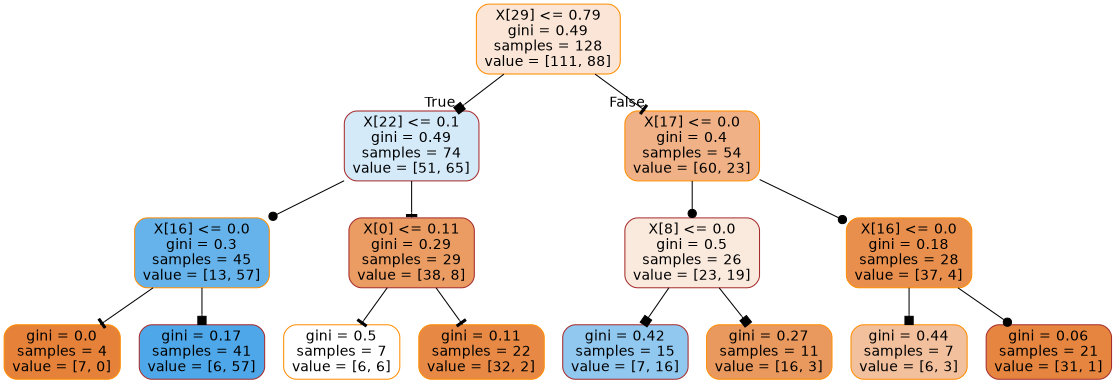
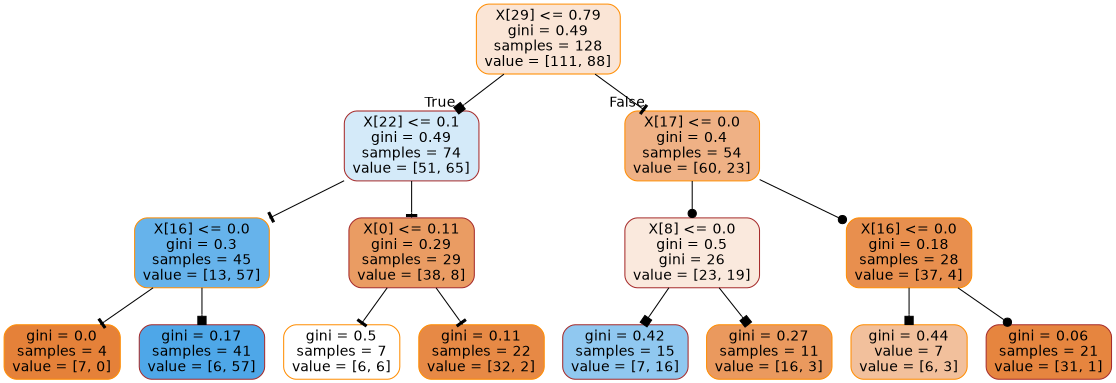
  digraph {
    fontname="DejaVu Sans"
    node [color=darkorange fontname="DejaVu Sans" shape=box style="filled, rounded"]
    edge [arrowhead=tee fontname="DejaVu Sans"]
    n1 [fillcolor="#fae5d6" label="X[29] <= 0.79\ngini = 0.49\nsamples = 128\nvalue = [111, 88]"]
    n2 [color=brown fillcolor="#d4eaf9" label="X[22] <= 0.1\ngini = 0.49\nsamples = 74\nvalue = [51, 65]"]
    n3 [fillcolor="#efb185" label="X[17] <= 0.0\ngini = 0.4\nsamples = 54\nvalue = [60, 23]"]
    n4 [fillcolor="#66b3eb" label="X[16] <= 0.0\ngini = 0.3\nsamples = 45\nvalue = [13, 57]"]
    n5 [color=brown fillcolor="#ea9c63" label="X[0] <= 0.11\ngini = 0.29\nsamples = 29\nvalue = [38, 8]"]
-   n6 [color=brown fillcolor="#fae9dd" label="X[8] <= 0.0\ngini = 0.5\nsamples = 26\nvalue = [23, 19]"]
+   n6 [color=brown fillcolor="#fae9dd" label="X[8] <= 0.0\ngini = 0.5\ngini = 26\nvalue = [23, 19]"]
    n7 [fillcolor="#e88f4e" label="X[16] <= 0.0\ngini = 0.18\nsamples = 28\nvalue = [37, 4]"]
    n8 [fillcolor="#e58139" label="gini = 0.0\nsamples = 4\nvalue = [7, 0]"]
    n9 [color=brown fillcolor="#4ea7e8" label="gini = 0.17\nsamples = 41\nvalue = [6, 57]"]
    n10 [fillcolor="#ffffff" label="gini = 0.5\nsamples = 7\nvalue = [6, 6]"]
    n11 [fillcolor="#e78945" label="gini = 0.11\nsamples = 22\nvalue = [32, 2]"]
    n12 [color=brown fillcolor="#90c8f0" label="gini = 0.42\nsamples = 15\nvalue = [7, 16]"]
    n13 [fillcolor="#ea995e" label="gini = 0.27\nsamples = 11\nvalue = [16, 3]"]
-   n14 [fillcolor="#f2c09c" label="gini = 0.44\nsamples = 7\nvalue = [6, 3]"]
+   n14 [fillcolor="#f2c09c" label="gini = 0.44\nvalue = 7\nvalue = [6, 3]"]
    n15 [color=brown fillcolor="#e6853f" label="gini = 0.06\nsamples = 21\nvalue = [31, 1]"]
    n1 -> n2 [arrowhead=box headlabel=True labelangle=45 labeldistance=2.5]
    n1 -> n3 [headlabel=False labelangle=-45 labeldistance=2.5]
-   n2 -> n4 [arrowhead=dot]
+   n2 -> n4
    n2 -> n5
    n3 -> n6 [arrowhead=dot]
    n3 -> n7 [arrowhead=dot]
    n4 -> n8
    n4 -> n9 [arrowhead=box]
    n5 -> n10
    n5 -> n11
    n6 -> n12 [arrowhead=box]
    n6 -> n13 [arrowhead=box]
    n7 -> n14 [arrowhead=box]
    n7 -> n15 [arrowhead=dot]
  }
